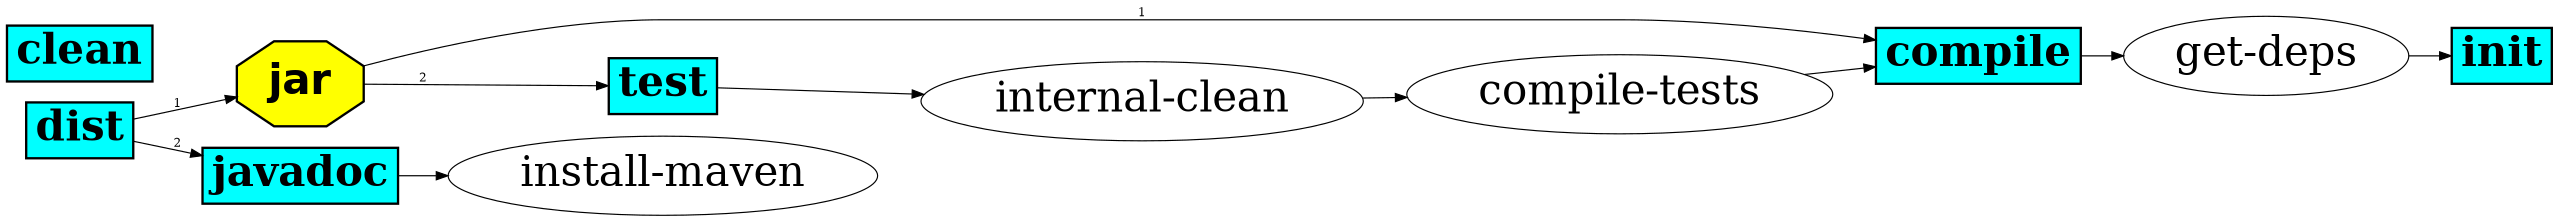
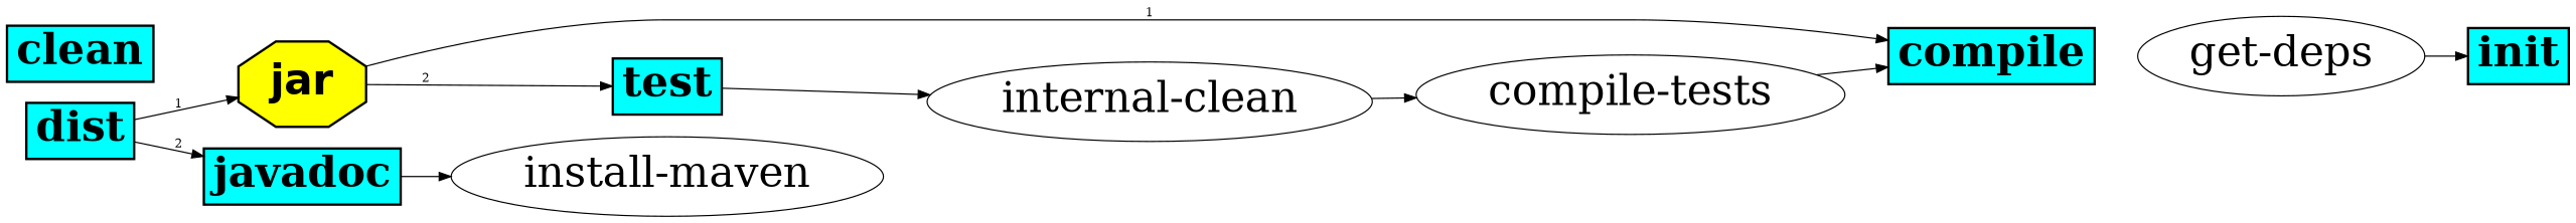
  digraph {
    rankdir=LR
    node [fillcolor=cyan fontname="Times-Bold" fontsize=36 shape=box style="filled,bold"]
    edge [fontsize=10]
    jar [fillcolor=yellow fontname="Helvetica-Bold" shape=octagon]
    compile
    test
    "get-deps" [fillcolor="" fontname="" shape="" style=""]
    n5 [label="internal-clean" fillcolor="" fontname="" shape="" style=""]
    init
    "compile-tests" [fillcolor="" fontname="" shape="" style=""]
    "install-maven" [fillcolor="" fontname="" shape="" style=""]
    javadoc
    clean
    dist
    jar -> compile [label=1]
    jar -> test [label=2]
-   compile -> "get-deps"
    test -> n5
    "get-deps" -> init
    n5 -> "compile-tests"
    "compile-tests" -> compile
    javadoc -> "install-maven"
    dist -> jar [label=1]
    dist -> javadoc [label=2]
  }
